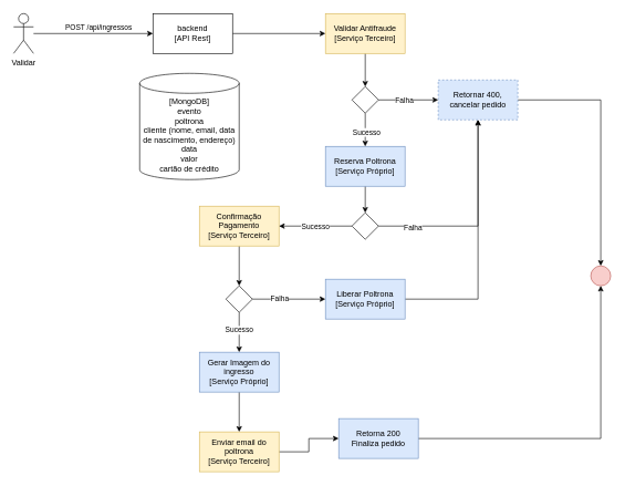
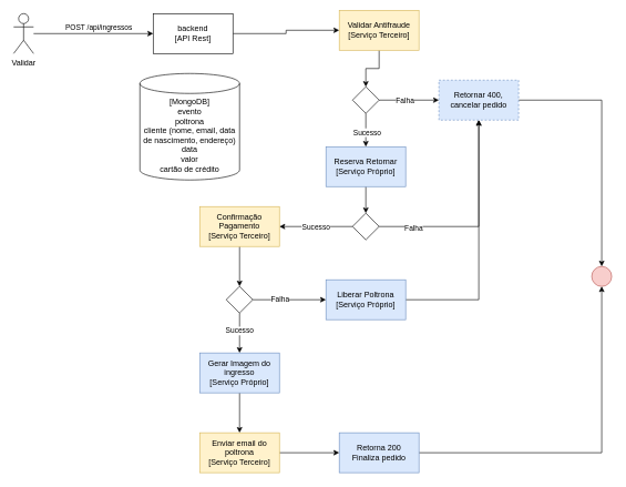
  <mxCell id="0" />
  <mxCell id="1" parent="0" />
  <mxCell id="2" style="edgeStyle=orthogonalEdgeStyle;rounded=0;orthogonalLoop=1;jettySize=auto;html=1;entryX=0;entryY=0.5;entryDx=0;entryDy=0;" parent="1" source="4" target="6" edge="1"><mxGeometry relative="1" as="geometry" /></mxCell>
  <mxCell id="3" value="POST /api/ingressos" style="edgeLabel;html=1;align=center;verticalAlign=middle;resizable=0;points=[];" parent="2" vertex="1" connectable="0"><mxGeometry x="-0.247" y="1" relative="1" as="geometry"><mxPoint x="29" y="-9" as="offset" /></mxGeometry></mxCell>
  <mxCell id="4" value="Validar" style="shape=umlActor;verticalLabelPosition=bottom;verticalAlign=top;html=1;outlineConnect=0;" parent="1" vertex="1"><mxGeometry x="20" y="20" width="30" height="60" as="geometry" /></mxCell>
  <mxCell id="5" value="" style="edgeStyle=orthogonalEdgeStyle;rounded=0;orthogonalLoop=1;jettySize=auto;html=1;" parent="1" source="6" target="8" edge="1"><mxGeometry relative="1" as="geometry" /></mxCell>
  <mxCell id="6" value="backend&lt;div&gt;[API Rest]&lt;/div&gt;" style="rounded=0;whiteSpace=wrap;html=1;" parent="1" vertex="1"><mxGeometry x="230" y="20" width="120" height="60" as="geometry" /></mxCell>
  <mxCell id="7" style="edgeStyle=orthogonalEdgeStyle;rounded=0;orthogonalLoop=1;jettySize=auto;html=1;entryX=0.5;entryY=0;entryDx=0;entryDy=0;" parent="1" source="8" target="17" edge="1"><mxGeometry relative="1" as="geometry" /></mxCell>
- <mxCell id="8" value="Validar Antifraude&lt;div&gt;[Serviço Terceiro]&lt;/div&gt;" style="rounded=0;whiteSpace=wrap;html=1;fillColor=#fff2cc;strokeColor=#d6b656;" parent="1" vertex="1"><mxGeometry x="490" y="20" width="120" height="60" as="geometry" /></mxCell>
+ <mxCell id="8" value="Validar Antifraude&lt;div&gt;[Serviço Terceiro]&lt;/div&gt;" style="rounded=0;whiteSpace=wrap;html=1;fillColor=#fff2cc;strokeColor=#d6b656;" parent="1" vertex="1"><mxGeometry x="510" y="15" width="120" height="60" as="geometry" /></mxCell>
  <mxCell id="9" style="edgeStyle=orthogonalEdgeStyle;rounded=0;orthogonalLoop=1;jettySize=auto;html=1;" parent="1" source="10" target="25" edge="1"><mxGeometry relative="1" as="geometry" /></mxCell>
- <mxCell id="10" value="Reserva Poltrona&lt;div&gt;[Serviço Próprio]&lt;/div&gt;" style="rounded=0;whiteSpace=wrap;html=1;fillColor=#dae8fc;strokeColor=#6c8ebf;" parent="1" vertex="1"><mxGeometry x="490" y="220" width="120" height="60" as="geometry" /></mxCell>
+ <mxCell id="10" value="Reserva Retornar&lt;div&gt;[Serviço Próprio]&lt;/div&gt;" style="rounded=0;whiteSpace=wrap;html=1;fillColor=#dae8fc;strokeColor=#6c8ebf;" parent="1" vertex="1"><mxGeometry x="490" y="220" width="120" height="60" as="geometry" /></mxCell>
  <mxCell id="11" style="edgeStyle=orthogonalEdgeStyle;rounded=0;orthogonalLoop=1;jettySize=auto;html=1;" parent="1" source="12" target="30" edge="1"><mxGeometry relative="1" as="geometry" /></mxCell>
  <mxCell id="12" value="Confirmação Pagamento&lt;div&gt;[Serviço Terceiro]&lt;/div&gt;" style="rounded=0;whiteSpace=wrap;html=1;fillColor=#fff2cc;strokeColor=#d6b656;" parent="1" vertex="1"><mxGeometry x="300" y="310" width="120" height="60" as="geometry" /></mxCell>
  <mxCell id="13" style="edgeStyle=orthogonalEdgeStyle;rounded=0;orthogonalLoop=1;jettySize=auto;html=1;" parent="1" source="17" target="10" edge="1"><mxGeometry relative="1" as="geometry" /></mxCell>
  <mxCell id="14" value="Sucesso" style="edgeLabel;html=1;align=center;verticalAlign=middle;resizable=0;points=[];" parent="13" vertex="1" connectable="0"><mxGeometry x="0.12" y="1" relative="1" as="geometry"><mxPoint as="offset" /></mxGeometry></mxCell>
  <mxCell id="15" value="" style="edgeStyle=orthogonalEdgeStyle;rounded=0;orthogonalLoop=1;jettySize=auto;html=1;" parent="1" source="17" target="19" edge="1"><mxGeometry relative="1" as="geometry" /></mxCell>
  <mxCell id="16" value="Falha" style="edgeLabel;html=1;align=center;verticalAlign=middle;resizable=0;points=[];" parent="15" vertex="1" connectable="0"><mxGeometry x="-0.156" relative="1" as="geometry"><mxPoint as="offset" /></mxGeometry></mxCell>
  <mxCell id="17" value="" style="rhombus;whiteSpace=wrap;html=1;" parent="1" vertex="1"><mxGeometry x="530" y="130" width="40" height="40" as="geometry" /></mxCell>
  <mxCell id="18" value="" style="edgeStyle=orthogonalEdgeStyle;rounded=0;orthogonalLoop=1;jettySize=auto;html=1;" parent="1" source="19" target="20" edge="1"><mxGeometry relative="1" as="geometry" /></mxCell>
  <mxCell id="19" value="Retornar 400, cancelar pedido" style="whiteSpace=wrap;html=1;fillColor=#dae8fc;strokeColor=#6c8ebf;dashed=1;" parent="1" vertex="1"><mxGeometry x="660" y="120" width="120" height="60" as="geometry" /></mxCell>
  <mxCell id="20" value="" style="ellipse;whiteSpace=wrap;html=1;fillColor=#f8cecc;strokeColor=#b85450;" parent="1" vertex="1"><mxGeometry x="890" y="400" width="30" height="30" as="geometry" /></mxCell>
  <mxCell id="21" style="edgeStyle=orthogonalEdgeStyle;rounded=0;orthogonalLoop=1;jettySize=auto;html=1;entryX=1;entryY=0.5;entryDx=0;entryDy=0;" parent="1" source="25" target="12" edge="1"><mxGeometry relative="1" as="geometry" /></mxCell>
  <mxCell id="22" value="Sucesso" style="edgeLabel;html=1;align=center;verticalAlign=middle;resizable=0;points=[];" parent="21" vertex="1" connectable="0"><mxGeometry x="0.018" relative="1" as="geometry"><mxPoint as="offset" /></mxGeometry></mxCell>
  <mxCell id="23" style="edgeStyle=orthogonalEdgeStyle;rounded=0;orthogonalLoop=1;jettySize=auto;html=1;" parent="1" source="25" target="19" edge="1"><mxGeometry relative="1" as="geometry" /></mxCell>
  <mxCell id="24" value="Falha" style="edgeLabel;html=1;align=center;verticalAlign=middle;resizable=0;points=[];" parent="23" vertex="1" connectable="0"><mxGeometry x="-0.671" y="-1" relative="1" as="geometry"><mxPoint as="offset" /></mxGeometry></mxCell>
  <mxCell id="25" value="" style="rhombus;whiteSpace=wrap;html=1;" parent="1" vertex="1"><mxGeometry x="530" y="320" width="40" height="40" as="geometry" /></mxCell>
  <mxCell id="26" style="edgeStyle=orthogonalEdgeStyle;rounded=0;orthogonalLoop=1;jettySize=auto;html=1;entryX=0.5;entryY=0;entryDx=0;entryDy=0;" parent="1" source="30" target="32" edge="1"><mxGeometry relative="1" as="geometry" /></mxCell>
  <mxCell id="27" value="Sucesso" style="edgeLabel;html=1;align=center;verticalAlign=middle;resizable=0;points=[];" parent="26" vertex="1" connectable="0"><mxGeometry x="-0.133" y="-1" relative="1" as="geometry"><mxPoint as="offset" /></mxGeometry></mxCell>
  <mxCell id="28" style="edgeStyle=orthogonalEdgeStyle;rounded=0;orthogonalLoop=1;jettySize=auto;html=1;" parent="1" source="30" target="34" edge="1"><mxGeometry relative="1" as="geometry"><mxPoint x="540" y="450" as="targetPoint" /></mxGeometry></mxCell>
  <mxCell id="29" value="Falha" style="edgeLabel;html=1;align=center;verticalAlign=middle;resizable=0;points=[];" parent="28" vertex="1" connectable="0"><mxGeometry x="-0.277" y="2" relative="1" as="geometry"><mxPoint as="offset" /></mxGeometry></mxCell>
  <mxCell id="30" value="" style="rhombus;whiteSpace=wrap;html=1;" parent="1" vertex="1"><mxGeometry x="340" y="430" width="40" height="40" as="geometry" /></mxCell>
  <mxCell id="31" style="edgeStyle=orthogonalEdgeStyle;rounded=0;orthogonalLoop=1;jettySize=auto;html=1;entryX=0.5;entryY=0;entryDx=0;entryDy=0;" parent="1" source="32" target="36" edge="1"><mxGeometry relative="1" as="geometry" /></mxCell>
  <mxCell id="32" value="Gerar Imagem do ingresso&lt;div&gt;[Serviço Próprio]&lt;/div&gt;" style="rounded=0;whiteSpace=wrap;html=1;fillColor=#dae8fc;strokeColor=#6c8ebf;align=center;verticalAlign=middle;fontFamily=Helvetica;fontSize=12;fontColor=default;" parent="1" vertex="1"><mxGeometry x="300" y="530" width="120" height="60" as="geometry" /></mxCell>
  <mxCell id="33" style="edgeStyle=orthogonalEdgeStyle;rounded=0;orthogonalLoop=1;jettySize=auto;html=1;entryX=0.5;entryY=1;entryDx=0;entryDy=0;" parent="1" source="34" target="19" edge="1"><mxGeometry relative="1" as="geometry" /></mxCell>
  <mxCell id="34" value="Liberar Poltrona&lt;div&gt;[Serviço Próprio]&lt;/div&gt;" style="rounded=0;whiteSpace=wrap;html=1;fillColor=#dae8fc;strokeColor=#6c8ebf;" parent="1" vertex="1"><mxGeometry x="490" y="420" width="120" height="60" as="geometry" /></mxCell>
  <mxCell id="35" style="edgeStyle=orthogonalEdgeStyle;rounded=0;orthogonalLoop=1;jettySize=auto;html=1;" parent="1" source="36" target="38" edge="1"><mxGeometry relative="1" as="geometry" /></mxCell>
  <mxCell id="36" value="Enviar email do poltrona&lt;div&gt;[Serviço Terceiro]&lt;/div&gt;" style="rounded=0;whiteSpace=wrap;html=1;fillColor=#fff2cc;strokeColor=#d6b656;align=center;verticalAlign=middle;fontFamily=Helvetica;fontSize=12;fontColor=default;" parent="1" vertex="1"><mxGeometry x="300" y="650" width="120" height="60" as="geometry" /></mxCell>
  <mxCell id="37" style="edgeStyle=orthogonalEdgeStyle;rounded=0;orthogonalLoop=1;jettySize=auto;html=1;entryX=0.5;entryY=1;entryDx=0;entryDy=0;" parent="1" source="38" target="20" edge="1"><mxGeometry relative="1" as="geometry" /></mxCell>
- <mxCell id="38" value="Retorna 200&lt;div&gt;Finaliza pedido&lt;/div&gt;" style="rounded=0;whiteSpace=wrap;html=1;fillColor=#dae8fc;strokeColor=#6c8ebf;align=center;verticalAlign=middle;fontFamily=Helvetica;fontSize=12;fontColor=default;" parent="1" vertex="1"><mxGeometry x="510" y="630" width="120" height="60" as="geometry" /></mxCell>
+ <mxCell id="38" value="Retorna 200&lt;div&gt;Finaliza pedido&lt;/div&gt;" style="rounded=0;whiteSpace=wrap;html=1;fillColor=#dae8fc;strokeColor=#6c8ebf;align=center;verticalAlign=middle;fontFamily=Helvetica;fontSize=12;fontColor=default;" parent="1" vertex="1"><mxGeometry x="510" y="650" width="120" height="60" as="geometry" /></mxCell>
  <mxCell id="39" value="[MongoDB]&lt;br&gt;evento&lt;div&gt;poltrona&lt;/div&gt;&lt;div&gt;cliente (nome, email, data de nascimento, endereço)&lt;/div&gt;&lt;div&gt;data&lt;/div&gt;&lt;div&gt;valor&lt;/div&gt;&lt;div&gt;cartão de crédito&lt;/div&gt;" style="shape=cylinder3;whiteSpace=wrap;html=1;boundedLbl=1;backgroundOutline=1;size=15;" parent="1" vertex="1"><mxGeometry x="210" y="110" width="150" height="160" as="geometry" /></mxCell>
